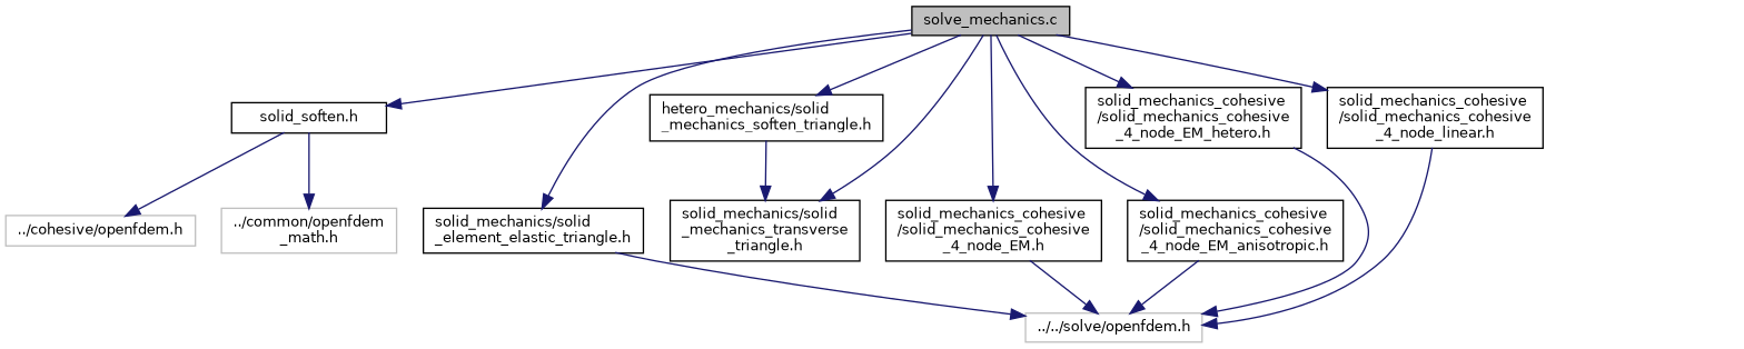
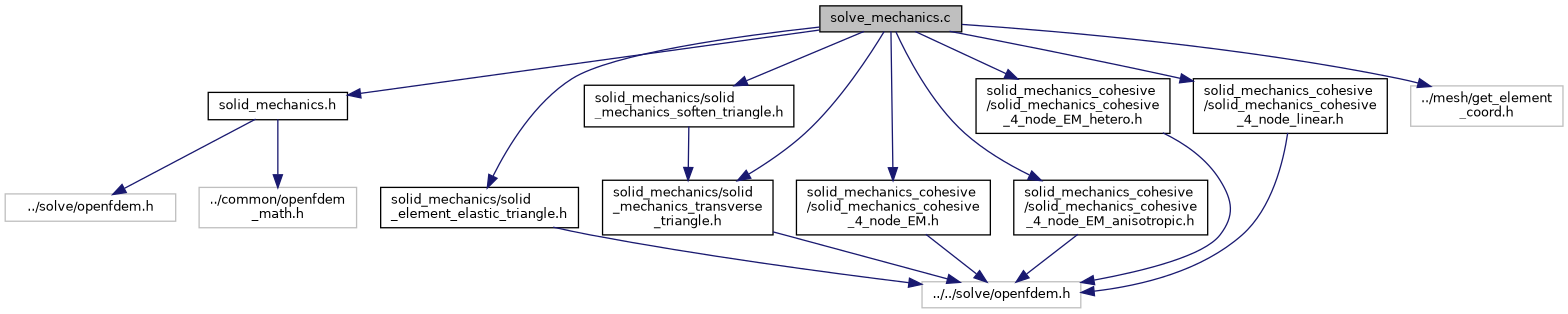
  digraph {
    node [color=black fillcolor=white fontname=Helvetica fontsize=10 shape=record style=filled]
    edge [color=midnightblue fontname=Helvetica fontsize=10 labelfontname=Helvetica labelfontsize=10 style=solid]
    n1 [fillcolor=grey75 fontcolor=black height=0.2 label="solve_mechanics.c" width=0.4]
-   n2 [height=0.2 label="solid_soften.h" width=0.4]
+   n2 [height=0.2 label="solid_mechanics.h" width=0.4]
    n3 [height=0.2 label="solid_mechanics/solid\l_element_elastic_triangle.h" width=0.4]
-   n4 [height=0.2 label="hetero_mechanics/solid\l_mechanics_soften_triangle.h" width=0.4]
+   n4 [height=0.2 label="solid_mechanics/solid\l_mechanics_soften_triangle.h" width=0.4]
    n5 [height=0.2 label="solid_mechanics/solid\l_mechanics_transverse\l_triangle.h" width=0.4]
    n6 [height=0.2 label="solid_mechanics_cohesive\l/solid_mechanics_cohesive\l_4_node_EM.h" width=0.4]
    n7 [height=0.2 label="solid_mechanics_cohesive\l/solid_mechanics_cohesive\l_4_node_EM_anisotropic.h" width=0.4]
    n8 [height=0.2 label="solid_mechanics_cohesive\l/solid_mechanics_cohesive\l_4_node_EM_hetero.h" width=0.4]
    n9 [height=0.2 label="solid_mechanics_cohesive\l/solid_mechanics_cohesive\l_4_node_linear.h" width=0.4]
-   n11 [color=grey75 height=0.2 label="../cohesive/openfdem.h" width=0.4]
+   n10 [color=grey75 height=0.2 label="../mesh/get_element\l_coord.h" width=0.4]
+   n11 [color=grey75 height=0.2 label="../solve/openfdem.h" width=0.4]
    n12 [color=grey75 height=0.2 label="../common/openfdem\l_math.h" width=0.4]
    n13 [color=grey75 height=0.2 label="../../solve/openfdem.h" width=0.4]
    n1 -> n2
    n1 -> n3
    n1 -> n4
    n1 -> n5
    n1 -> n6
    n1 -> n7
    n1 -> n8
    n1 -> n9
+   n1 -> n10
    n2 -> n11
    n2 -> n12
    n3 -> n13
    n4 -> n5
+   n5 -> n13
    n6 -> n13
    n7 -> n13
    n8 -> n13
    n9 -> n13
  }
